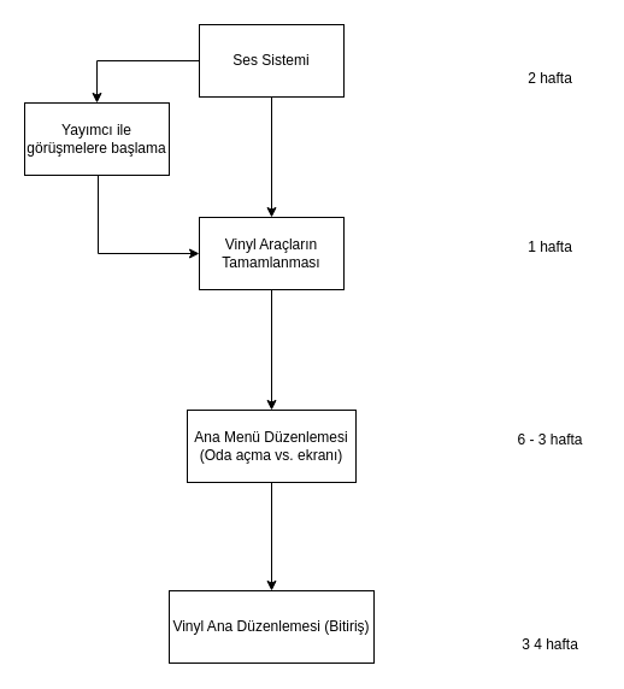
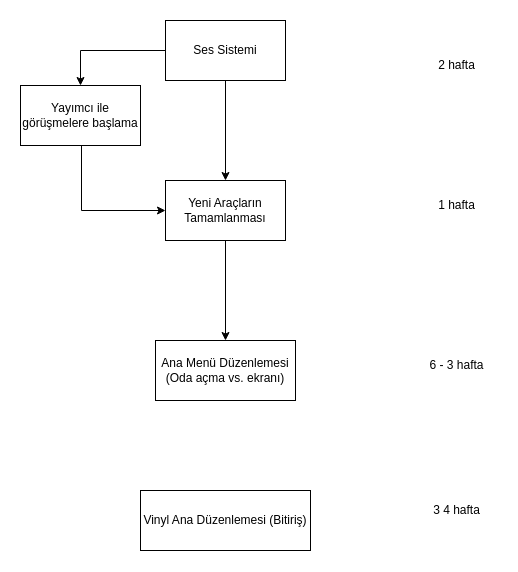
  <mxCell id="0" />
  <mxCell id="1" parent="0" />
  <mxCell id="2" style="edgeStyle=orthogonalEdgeStyle;rounded=0;orthogonalLoop=1;jettySize=auto;html=1;entryX=0.5;entryY=0;entryDx=0;entryDy=0;" edge="1" parent="1" source="4" target="7"><mxGeometry relative="1" as="geometry"><mxPoint x="225" y="180" as="targetPoint" /></mxGeometry></mxCell>
  <mxCell id="3" style="edgeStyle=orthogonalEdgeStyle;rounded=0;orthogonalLoop=1;jettySize=auto;html=1;entryX=0.5;entryY=0;entryDx=0;entryDy=0;" edge="1" parent="1" source="4" target="15"><mxGeometry relative="1" as="geometry"><mxPoint x="71" y="130" as="targetPoint" /><Array as="points"><mxPoint x="80" y="50" /></Array></mxGeometry></mxCell>
  <mxCell id="4" value="Ses Sistemi" style="rounded=0;whiteSpace=wrap;html=1;" vertex="1" parent="1"><mxGeometry x="165" y="20" width="120" height="60" as="geometry" /></mxCell>
  <mxCell id="5" value="2 hafta" style="text;html=1;align=center;verticalAlign=middle;resizable=0;points=[];autosize=1;strokeColor=none;fillColor=none;" vertex="1" parent="1"><mxGeometry x="426" y="50" width="60" height="30" as="geometry" /></mxCell>
  <mxCell id="6" style="edgeStyle=orthogonalEdgeStyle;rounded=0;orthogonalLoop=1;jettySize=auto;html=1;entryX=0.5;entryY=0;entryDx=0;entryDy=0;" edge="1" parent="1" source="7" target="9"><mxGeometry relative="1" as="geometry" /></mxCell>
- <mxCell id="7" value="Vinyl Araçların Tamamlanması" style="whiteSpace=wrap;html=1;" vertex="1" parent="1"><mxGeometry x="165" y="180" width="120" height="60" as="geometry" /></mxCell>
- <mxCell id="8" style="edgeStyle=orthogonalEdgeStyle;rounded=0;orthogonalLoop=1;jettySize=auto;html=1;entryX=0.5;entryY=0;entryDx=0;entryDy=0;" edge="1" parent="1" source="9" target="11"><mxGeometry relative="1" as="geometry" /></mxCell>
+ <mxCell id="7" value="Yeni Araçların Tamamlanması" style="whiteSpace=wrap;html=1;" vertex="1" parent="1"><mxGeometry x="165" y="180" width="120" height="60" as="geometry" /></mxCell>
  <mxCell id="9" value="Ana Menü Düzenlemesi &lt;br&gt;(Oda açma vs. ekranı)" style="whiteSpace=wrap;html=1;" vertex="1" parent="1"><mxGeometry x="155" y="340" width="140" height="60" as="geometry" /></mxCell>
  <mxCell id="10" value="1 hafta" style="text;html=1;align=center;verticalAlign=middle;resizable=0;points=[];autosize=1;strokeColor=none;fillColor=none;" vertex="1" parent="1"><mxGeometry x="426" y="190" width="60" height="30" as="geometry" /></mxCell>
  <mxCell id="11" value="Vinyl Ana Düzenlemesi (Bitiriş)" style="whiteSpace=wrap;html=1;" vertex="1" parent="1"><mxGeometry x="140" y="490" width="170" height="60" as="geometry" /></mxCell>
  <mxCell id="12" value="6 - 3 hafta" style="text;html=1;align=center;verticalAlign=middle;resizable=0;points=[];autosize=1;strokeColor=none;fillColor=none;" vertex="1" parent="1"><mxGeometry x="416" y="350" width="80" height="30" as="geometry" /></mxCell>
- <mxCell id="13" value="3 4 hafta" style="text;html=1;align=center;verticalAlign=middle;resizable=0;points=[];autosize=1;strokeColor=none;fillColor=none;" vertex="1" parent="1"><mxGeometry x="421" y="520" width="70" height="30" as="geometry" /></mxCell>
+ <mxCell id="13" value="3 4 hafta" style="text;html=1;align=center;verticalAlign=middle;resizable=0;points=[];autosize=1;strokeColor=none;fillColor=none;" vertex="1" parent="1"><mxGeometry x="421" y="495" width="70" height="30" as="geometry" /></mxCell>
  <mxCell id="14" style="edgeStyle=orthogonalEdgeStyle;rounded=0;orthogonalLoop=1;jettySize=auto;html=1;entryX=0;entryY=0.5;entryDx=0;entryDy=0;" edge="1" parent="1" source="15" target="7"><mxGeometry relative="1" as="geometry"><Array as="points"><mxPoint x="81" y="210" /></Array></mxGeometry></mxCell>
  <mxCell id="15" value="Yayımcı ile görüşmelere başlama" style="whiteSpace=wrap;html=1;" vertex="1" parent="1"><mxGeometry x="20" y="85" width="120" height="60" as="geometry" /></mxCell>
